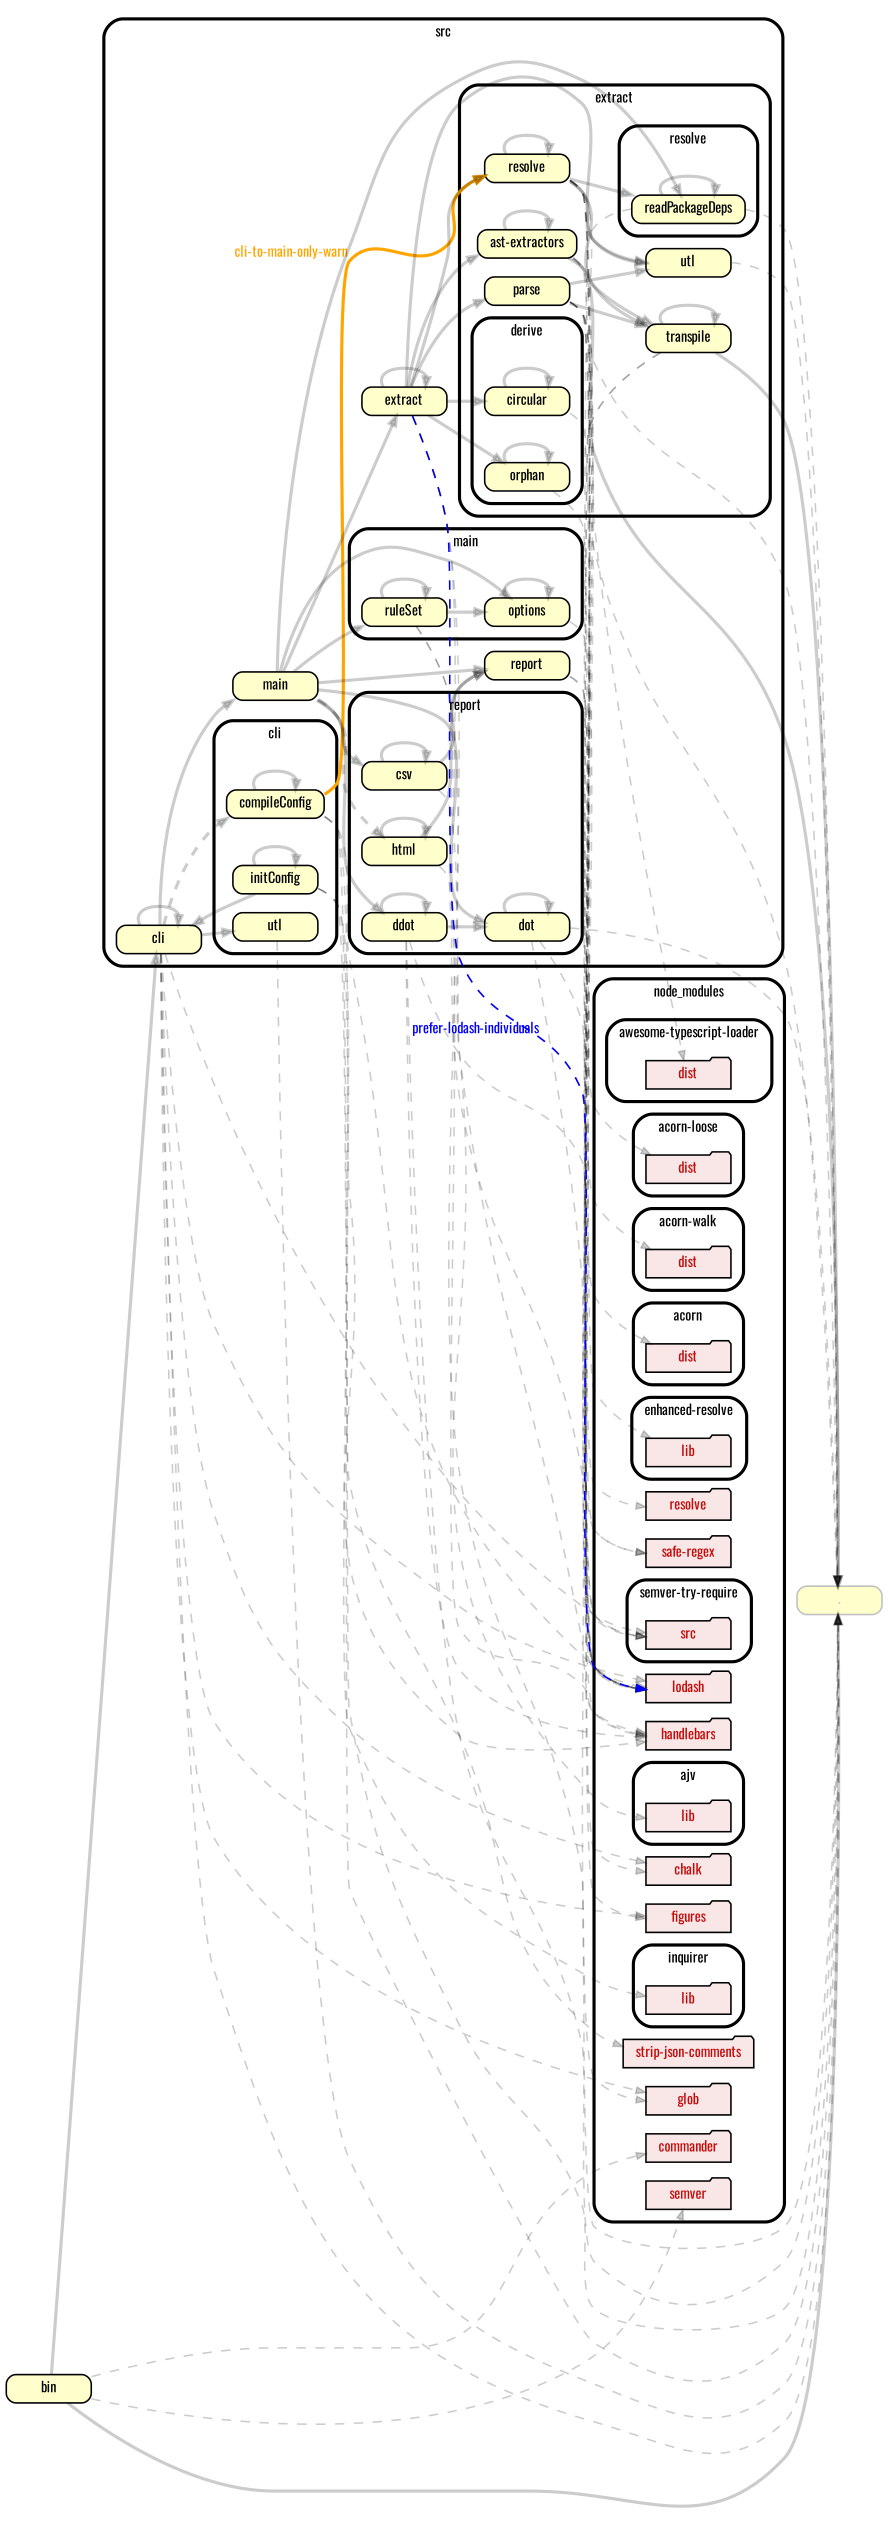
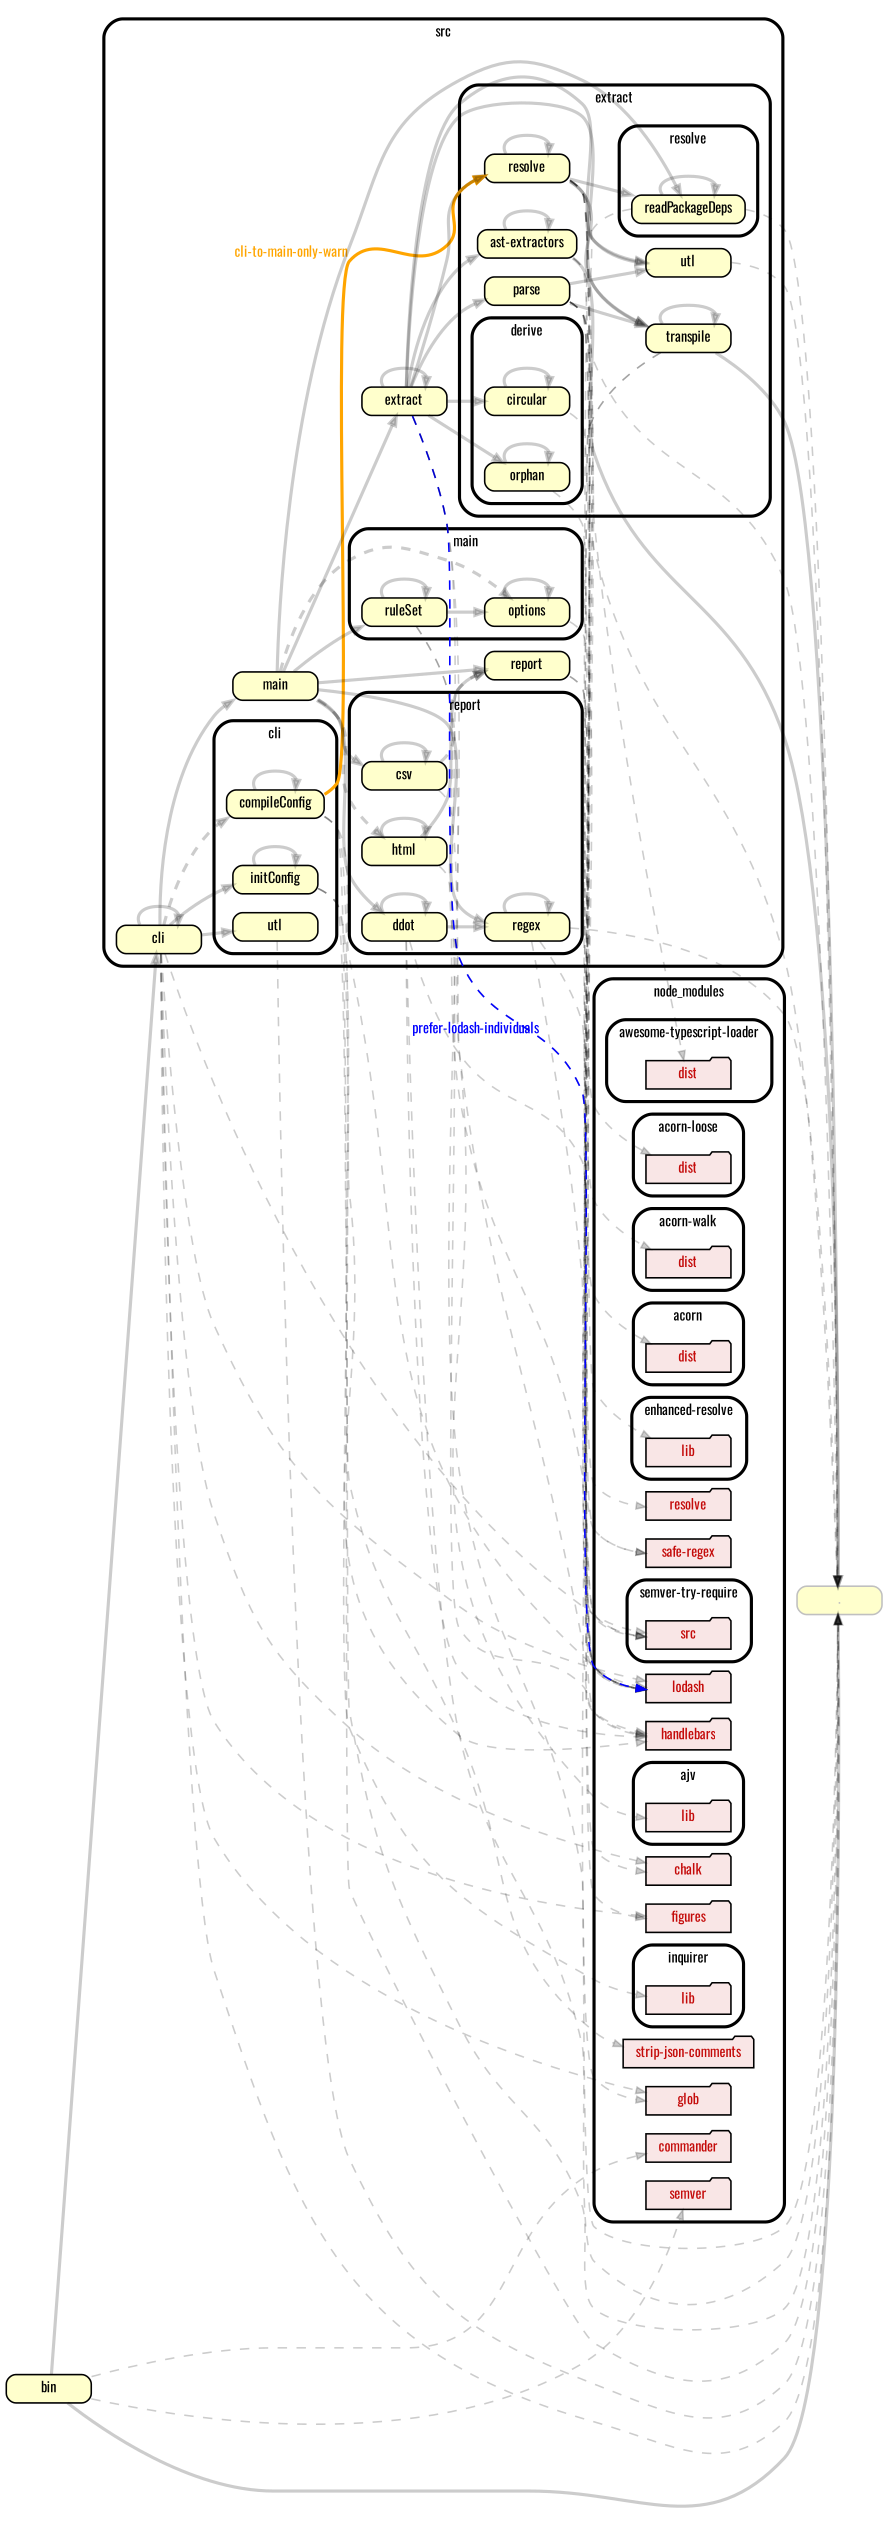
  strict digraph {
    compound=true
    fillcolor="#ffffff"
    fontname=Oswald
    fontsize=9
    nodesep=0.16
    ordering=out
    rankdir=LR
    ranksep=0.18
    splines=true
    style="rounded,bold,filled"
    node [color=black fillcolor="#ffffcc" fontcolor=black fontname=Oswald fontsize=9 shape=box style="rounded, filled"]
    edge [arrowhead=normal arrowsize=0.6 color="#00000033" fontname=Oswald fontsize=9 penwidth=1.0 style=dashed]
    n1 [fillcolor="#c40b0a1a" fontcolor="#c40b0a" height=0.2 label=dist shape=folder]
    n2 [fillcolor="#c40b0a1a" fontcolor="#c40b0a" height=0.2 label=dist shape=folder]
    n3 [fillcolor="#c40b0a1a" fontcolor="#c40b0a" height=0.2 label=dist shape=folder]
    n4 [fillcolor="#c40b0a1a" fontcolor="#c40b0a" height=0.2 label=dist shape=folder]
    n5 [fillcolor="#c40b0a1a" fontcolor="#c40b0a" height=0.2 label=lib shape=folder]
    n6 [fillcolor="#c40b0a1a" fontcolor="#c40b0a" height=0.2 label=lib shape=folder]
    n7 [fillcolor="#c40b0a1a" fontcolor="#c40b0a" height=0.2 label=lib shape=folder]
    n8 [fillcolor="#c40b0a1a" fontcolor="#c40b0a" height=0.2 label=src shape=folder]
    n9 [fillcolor="#c40b0a1a" fontcolor="#c40b0a" height=0.2 label=commander shape=folder]
    n10 [fillcolor="#c40b0a1a" fontcolor="#c40b0a" height=0.2 label=semver shape=folder]
    n11 [fillcolor="#c40b0a1a" fontcolor="#c40b0a" height=0.2 label=chalk shape=folder]
    n12 [fillcolor="#c40b0a1a" fontcolor="#c40b0a" height=0.2 label=figures shape=folder]
    n13 [fillcolor="#c40b0a1a" fontcolor="#c40b0a" height=0.2 label=glob shape=folder]
    n14 [fillcolor="#c40b0a1a" fontcolor="#c40b0a" height=0.2 label=handlebars shape=folder]
    n15 [fillcolor="#c40b0a1a" fontcolor="#c40b0a" height=0.2 label=lodash shape=folder]
    n16 [fillcolor="#c40b0a1a" fontcolor="#c40b0a" height=0.2 label=resolve shape=folder]
    n17 [fillcolor="#c40b0a1a" fontcolor="#c40b0a" height=0.2 label="safe-regex" shape=folder]
    n18 [fillcolor="#c40b0a1a" fontcolor="#c40b0a" height=0.2 label="strip-json-comments" shape=folder]
    n19 [height=0.2 label=initConfig]
    n20 [height=0.2 label=utl]
    n21 [height=0.2 label=compileConfig]
    n22 [height=0.2 label=circular]
    n23 [height=0.2 label=orphan]
    n24 [height=0.2 label=readPackageDeps]
    n25 [height=0.2 label=resolve]
    n26 [height=0.2 label=utl]
    n27 [height=0.2 label="ast-extractors"]
    n28 [height=0.2 label=parse]
    n29 [height=0.2 label=transpile]
    n30 [height=0.2 label=csv]
    n31 [height=0.2 label=ddot]
-   n32 [height=0.2 label=dot]
+   n32 [height=0.2 label=regex]
    n33 [height=0.2 label=html]
    n34 [height=0.2 label=options]
    n35 [height=0.2 label=ruleSet]
    n36 [height=0.2 label=cli]
    n37 [height=0.2 label=main]
    n38 [height=0.2 label=extract]
    n39 [height=0.2 label=report]
    n40 [color=grey fontcolor=grey height=0.2 label="."]
    n41 [height=0.2 label=bin]
    subgraph cluster_1 {
      label=node_modules
      n9
      n10
      n11
      n12
      n13
      n14
      n15
      n16
      n17
      n18
      subgraph cluster_2 {
        label="awesome-typescript-loader"
        n1
      }
      subgraph cluster_3 {
        label="acorn-loose"
        n2
      }
      subgraph cluster_4 {
        label="acorn-walk"
        n3
      }
      subgraph cluster_5 {
        label=acorn
        n4
      }
      subgraph cluster_6 {
        label=ajv
        n5
      }
      subgraph cluster_7 {
        label="enhanced-resolve"
        n6
      }
      subgraph cluster_8 {
        label=inquirer
        n7
      }
      subgraph cluster_9 {
        label="semver-try-require"
        n8
      }
    }
    subgraph cluster_10 {
      label=src
      n36
      n37
      n38
      n39
      subgraph cluster_11 {
        label=cli
        n19
        n20
        n21
      }
      subgraph cluster_12 {
        label=extract
        n25
        n26
        n27
        n28
        n29
        subgraph cluster_13 {
          label=derive
          n22
          n23
        }
        subgraph cluster_14 {
          label=resolve
          n24
        }
      }
      subgraph cluster_15 {
        label=report
        n30
        n31
        n32
        n33
      }
      subgraph cluster_16 {
        label=main
        n34
        n35
      }
    }
    n19 -> n7
    n19 -> n14
    n19 -> n19 [penwidth=2.0 style=""]
    n19 -> n40
    n20 -> n40
    n21 -> n15
    n21 -> n18
    n21 -> n21 [penwidth=2.0 style=""]
    n21 -> n25 [color=orange fontcolor=orange penwidth=2.0 xlabel="cli-to-main-only-warn" style=""]
    n21 -> n40
    n22 -> n15
    n22 -> n22 [penwidth=2.0 style=""]
    n23 -> n15
    n23 -> n23 [penwidth=2.0 style=""]
    n24 -> n15
    n24 -> n24 [penwidth=2.0 style=""]
    n24 -> n40
    n25 -> n1
    n25 -> n6
    n25 -> n15
    n25 -> n16
    n25 -> n24 [penwidth=2.0 style=""]
    n25 -> n25 [penwidth=2.0 style=""]
    n25 -> n26 [penwidth=2.0 style=""]
    n25 -> n29 [penwidth=2.0 style=""]
    n25 -> n40
    n26 -> n40
    n27 -> n3
    n27 -> n8
    n27 -> n27 [penwidth=2.0 style=""]
    n27 -> n40 [penwidth=2.0 style=""]
    n28 -> n2
    n28 -> n4
    n28 -> n8
    n28 -> n15
    n28 -> n26 [penwidth=2.0 style=""]
    n28 -> n29 [penwidth=2.0 style=""]
    n28 -> n40
    n29 -> n8
    n29 -> n15
    n29 -> n29 [penwidth=2.0 style=""]
    n29 -> n40 [penwidth=2.0 style=""]
    n30 -> n14
    n30 -> n30 [penwidth=2.0 style=""]
-   n30 -> n39 [penwidth=2.0 style=""]
+   n30 -> n39 [penwidth=2.0]
    n31 -> n14
    n31 -> n15
    n31 -> n31 [penwidth=2.0 style=""]
    n31 -> n32 [penwidth=2.0 style=""]
    n31 -> n40
    n32 -> n14
    n32 -> n15
    n32 -> n32 [penwidth=2.0 style=""]
    n32 -> n40
    n33 -> n14
    n33 -> n33 [penwidth=2.0 style=""]
    n33 -> n39 [penwidth=2.0 style=""]
    n34 -> n17
    n34 -> n34 [penwidth=2.0 style=""]
    n35 -> n5
    n35 -> n17
    n35 -> n34 [penwidth=2.0 style=""]
    n35 -> n35 [penwidth=2.0 style=""]
    n36 -> n8
    n36 -> n11
    n36 -> n12
    n36 -> n13
    n36 -> n15
-   n19 -> n36 [penwidth=2.0 style=""]
+   n36 -> n19 [penwidth=2.0 style=""]
    n36 -> n20 [penwidth=2.0 style=""]
    n36 -> n21 [penwidth=2.0]
    n36 -> n36 [penwidth=2.0 style=""]
    n36 -> n37 [penwidth=2.0 style=""]
    n36 -> n40
    n37 -> n24 [penwidth=2.0 style=""]
    n37 -> n30 [penwidth=2.0 style=""]
    n37 -> n31 [penwidth=2.0 style=""]
    n37 -> n32 [penwidth=2.0 style=""]
    n37 -> n33 [penwidth=2.0]
-   n37 -> n34 [penwidth=2.0 style=""]
+   n37 -> n34 [penwidth=2.0]
    n37 -> n35 [penwidth=2.0 style=""]
    n37 -> n38 [penwidth=2.0 style=""]
    n37 -> n39 [penwidth=2.0 style=""]
    n38 -> n13
    n38 -> n15 [color=blue fontcolor=blue xlabel="prefer-lodash-individuals"]
    n38 -> n22 [penwidth=2.0 style=""]
    n38 -> n23 [penwidth=2.0 style=""]
    n38 -> n25 [penwidth=2.0 style=""]
    n38 -> n26 [penwidth=2.0 style=""]
    n38 -> n27 [penwidth=2.0 style=""]
    n38 -> n28 [penwidth=2.0 style=""]
-   n27 -> n29 [penwidth=2.0 style=""]
+   n38 -> n29 [penwidth=2.0 style=""]
    n38 -> n38 [penwidth=2.0 style=""]
    n38 -> n40
    n39 -> n11
    n39 -> n12
    n41 -> n9
    n41 -> n10
    n41 -> n36 [penwidth=2.0 style=""]
    n41 -> n40 [penwidth=2.0 style=""]
  }
